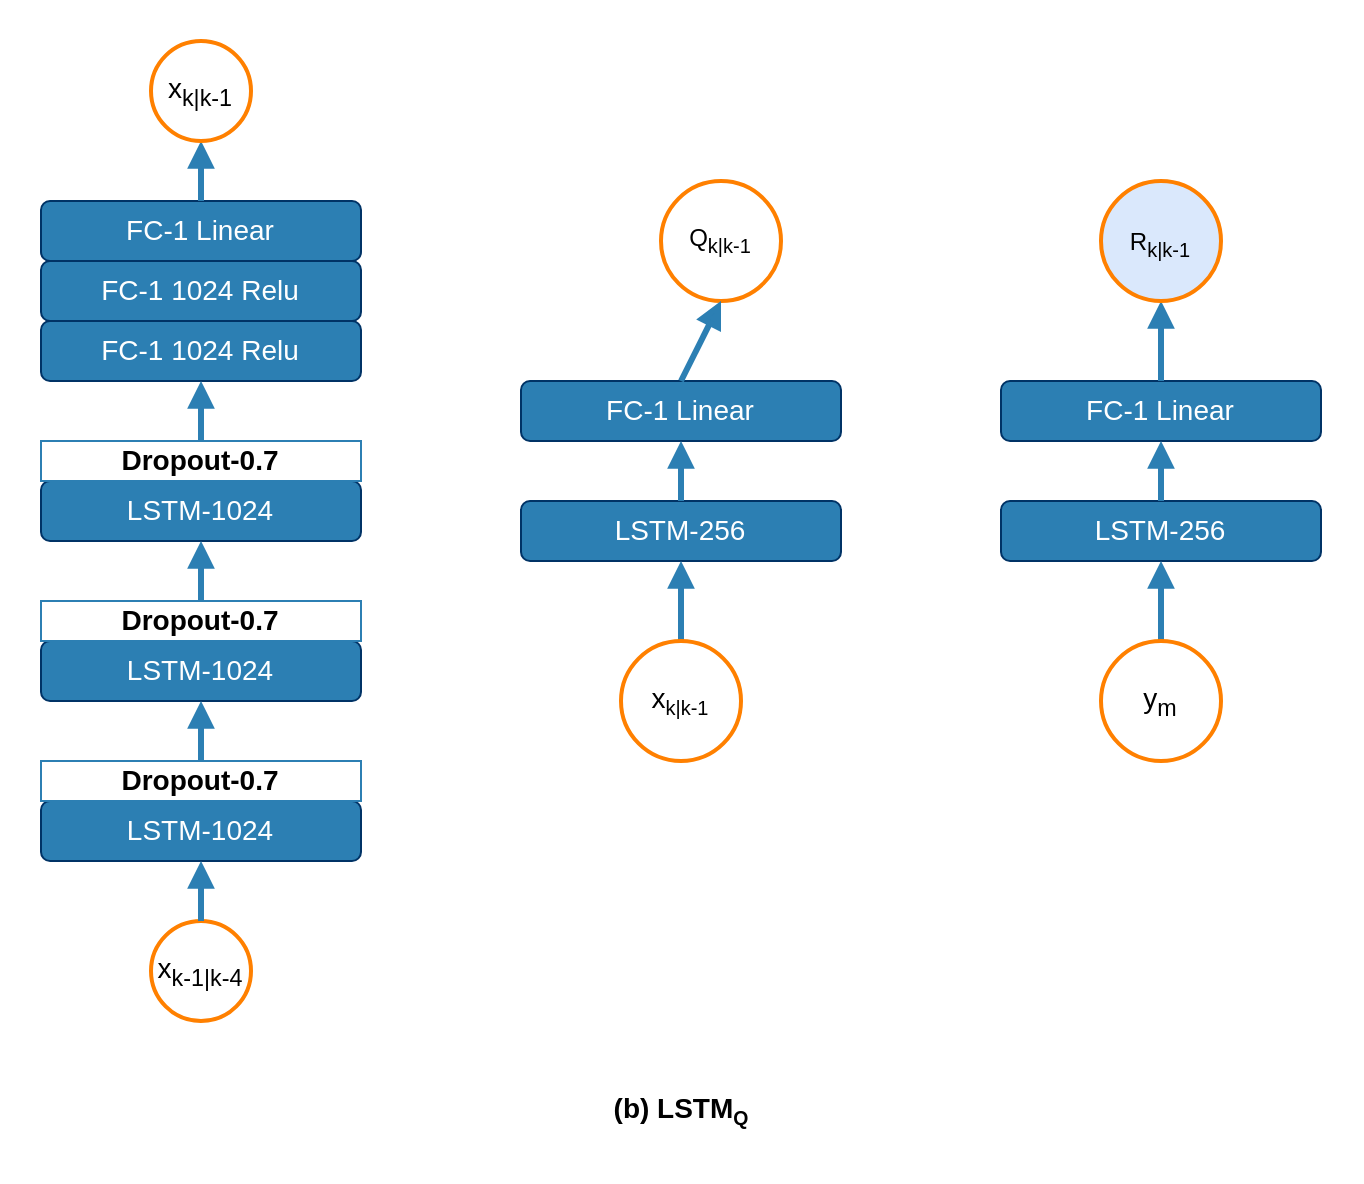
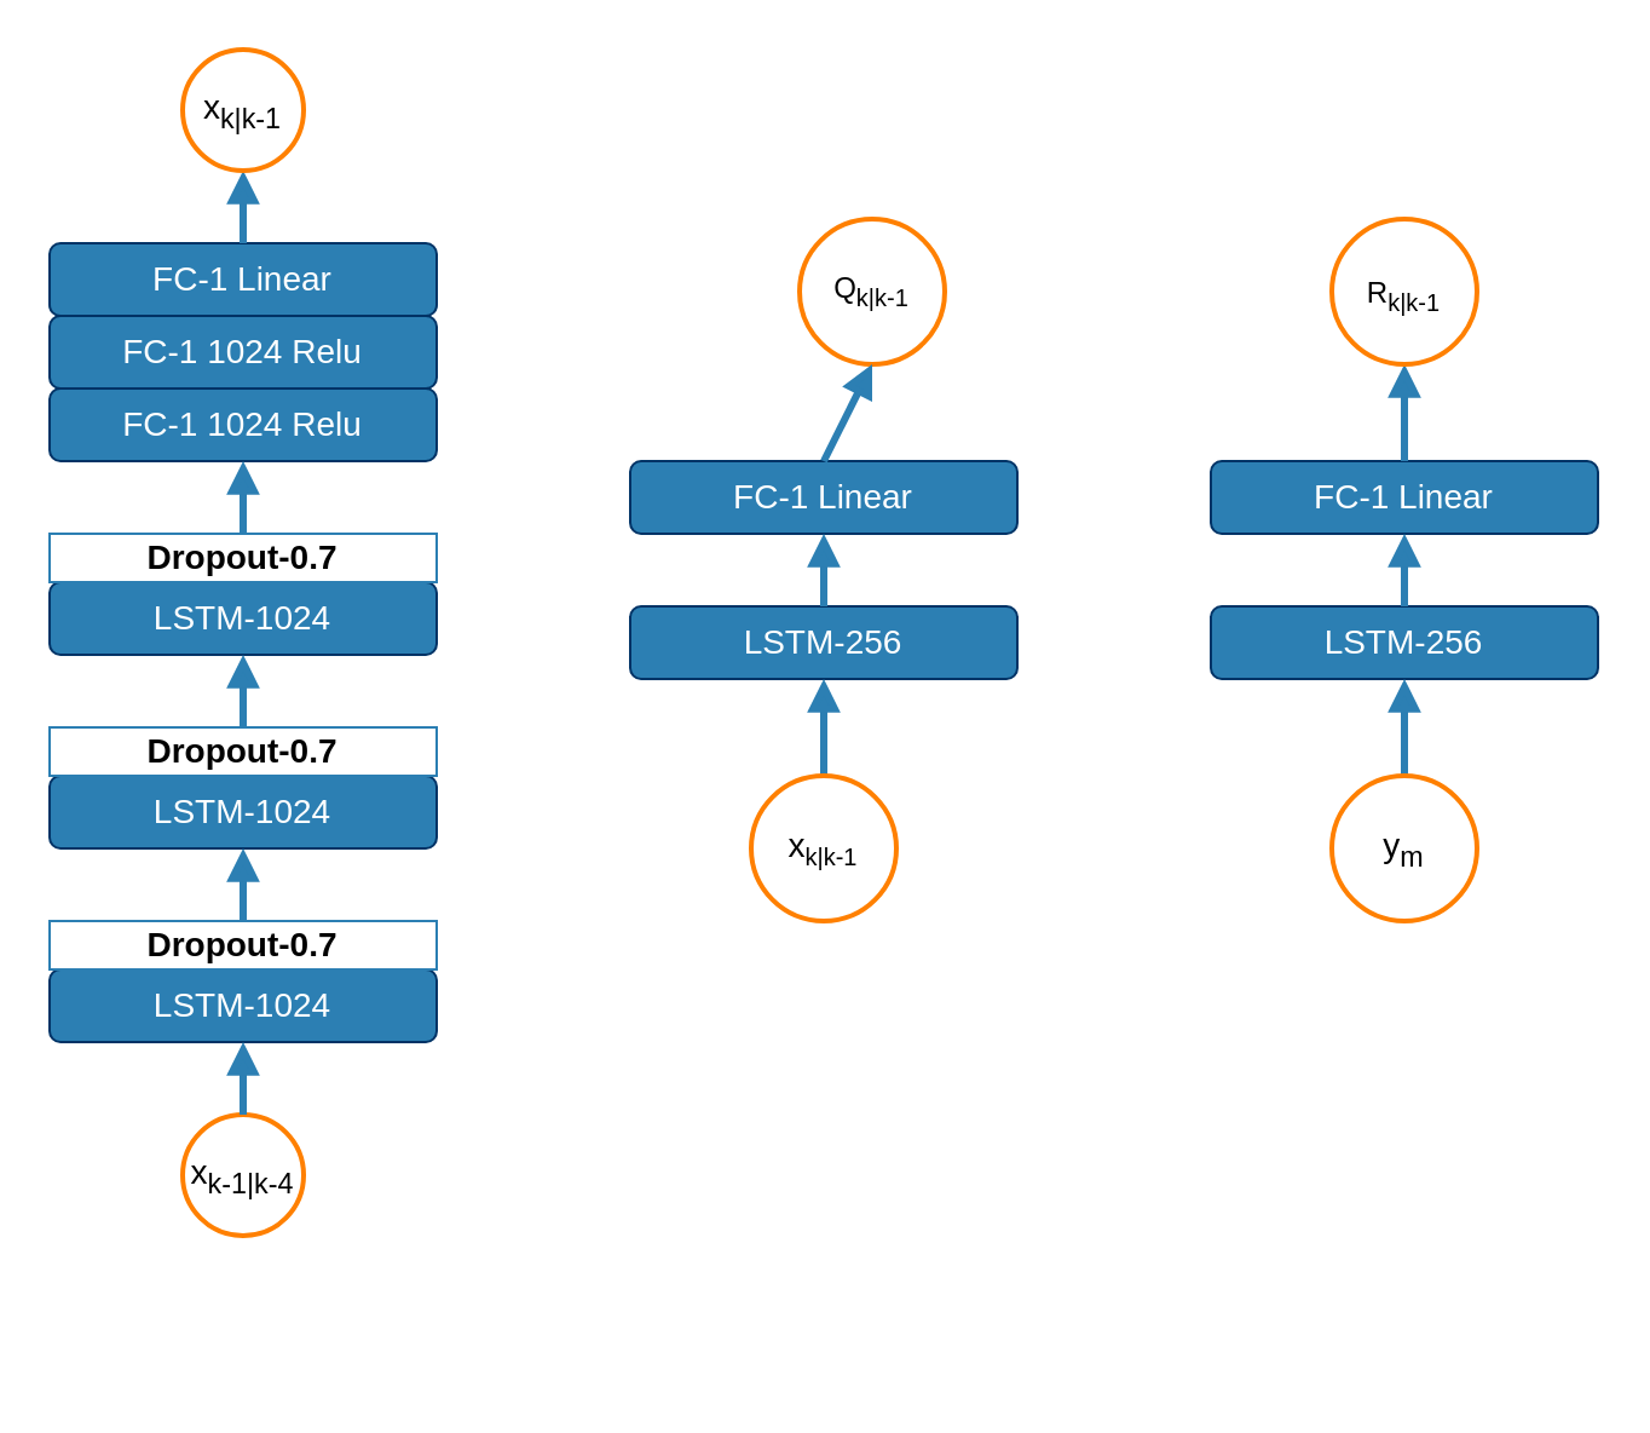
  <mxCell id="0" />
  <mxCell id="1" parent="0" />
  <mxCell id="2" value="&lt;font color=&quot;#ffffff&quot; style=&quot;font-size: 14px;&quot;&gt;FC-1 Linear&lt;/font&gt;" style="rounded=1;whiteSpace=wrap;html=1;fillColor=#2C7FB3;strokeColor=#003366;" parent="1" vertex="1"><mxGeometry x="260" y="190" width="160" height="30" as="geometry" /></mxCell>
  <mxCell id="3" value="&lt;font color=&quot;#ffffff&quot; style=&quot;font-size: 14px;&quot;&gt;FC-1 Linear&lt;/font&gt;" style="rounded=1;whiteSpace=wrap;html=1;fillColor=#2C7FB3;strokeColor=#003366;" parent="1" vertex="1"><mxGeometry x="500" y="190" width="160" height="30" as="geometry" /></mxCell>
  <mxCell id="4" value="&lt;font color=&quot;#ffffff&quot; style=&quot;font-size: 14px;&quot;&gt;FC-1 Linear&lt;/font&gt;" style="rounded=1;whiteSpace=wrap;html=1;fillColor=#2C7FB3;strokeColor=#003366;" parent="1" vertex="1"><mxGeometry x="20" y="100" width="160" height="30" as="geometry" /></mxCell>
  <mxCell id="5" value="&lt;font color=&quot;#ffffff&quot; style=&quot;font-size: 14px;&quot;&gt;LSTM-256&lt;/font&gt;" style="rounded=1;whiteSpace=wrap;html=1;fillColor=#2C7FB3;strokeColor=#003366;" parent="1" vertex="1"><mxGeometry x="260" y="250" width="160" height="30" as="geometry" /></mxCell>
  <mxCell id="6" value="&lt;font color=&quot;#ffffff&quot; style=&quot;font-size: 14px;&quot;&gt;LSTM-256&lt;/font&gt;" style="rounded=1;whiteSpace=wrap;html=1;fillColor=#2C7FB3;strokeColor=#003366;" parent="1" vertex="1"><mxGeometry x="500" y="250" width="160" height="30" as="geometry" /></mxCell>
  <mxCell id="7" value="Q&lt;sub&gt;k|k-1&lt;/sub&gt;" style="ellipse;whiteSpace=wrap;html=1;aspect=fixed;strokeWidth=2;strokeColor=#FF8000;" parent="1" vertex="1"><mxGeometry x="330" y="90" width="60" height="60" as="geometry" /></mxCell>
  <mxCell id="8" value="" style="endArrow=block;html=1;rounded=1;exitX=0.5;exitY=0;exitDx=0;exitDy=0;entryX=0.5;entryY=1;entryDx=0;entryDy=0;strokeWidth=3;curved=0;strokeColor=#2C7FB3;endSize=6;startSize=6;jumpStyle=none;endFill=1;" parent="1" target="5" edge="1"><mxGeometry width="50" height="50" relative="1" as="geometry"><mxPoint x="340" y="320" as="sourcePoint" /><mxPoint x="440" y="330" as="targetPoint" /></mxGeometry></mxCell>
  <mxCell id="9" value="" style="endArrow=block;html=1;rounded=1;exitX=0.5;exitY=0;exitDx=0;exitDy=0;entryX=0.5;entryY=1;entryDx=0;entryDy=0;strokeWidth=3;curved=0;strokeColor=#2C7FB3;endSize=6;startSize=6;jumpStyle=none;endFill=1;" parent="1" source="5" target="2" edge="1"><mxGeometry width="50" height="50" relative="1" as="geometry"><mxPoint x="190" y="240" as="sourcePoint" /><mxPoint x="190" y="200" as="targetPoint" /></mxGeometry></mxCell>
  <mxCell id="10" value="" style="endArrow=block;html=1;rounded=1;exitX=0.5;exitY=0;exitDx=0;exitDy=0;entryX=0.5;entryY=1;entryDx=0;entryDy=0;strokeWidth=3;curved=0;strokeColor=#2C7FB3;endSize=6;startSize=6;jumpStyle=none;endFill=1;" parent="1" source="2" target="7" edge="1"><mxGeometry width="50" height="50" relative="1" as="geometry"><mxPoint x="440" y="110" as="sourcePoint" /><mxPoint x="440" y="70" as="targetPoint" /></mxGeometry></mxCell>
  <mxCell id="11" value="" style="endArrow=block;html=1;rounded=1;exitX=0.5;exitY=0;exitDx=0;exitDy=0;entryX=0.5;entryY=1;entryDx=0;entryDy=0;strokeWidth=3;curved=0;strokeColor=#2C7FB3;endSize=6;startSize=6;jumpStyle=none;endFill=1;" parent="1" target="6" edge="1"><mxGeometry width="50" height="50" relative="1" as="geometry"><mxPoint x="580" y="320" as="sourcePoint" /><mxPoint x="740" y="280" as="targetPoint" /></mxGeometry></mxCell>
  <mxCell id="12" value="" style="endArrow=block;html=1;rounded=1;exitX=0.5;exitY=0;exitDx=0;exitDy=0;entryX=0.5;entryY=1;entryDx=0;entryDy=0;strokeWidth=3;curved=0;strokeColor=#2C7FB3;endSize=6;startSize=6;jumpStyle=none;endFill=1;" parent="1" source="6" target="3" edge="1"><mxGeometry width="50" height="50" relative="1" as="geometry"><mxPoint x="760" y="160" as="sourcePoint" /><mxPoint x="760" y="120" as="targetPoint" /></mxGeometry></mxCell>
  <mxCell id="13" value="" style="endArrow=block;html=1;rounded=1;exitX=0.5;exitY=0;exitDx=0;exitDy=0;entryX=0.5;entryY=1;entryDx=0;entryDy=0;strokeWidth=3;curved=0;strokeColor=#2C7FB3;endSize=6;startSize=6;jumpStyle=none;endFill=1;" parent="1" source="3" edge="1"><mxGeometry width="50" height="50" relative="1" as="geometry"><mxPoint x="730" y="90" as="sourcePoint" /><mxPoint x="580" y="150" as="targetPoint" /></mxGeometry></mxCell>
  <mxCell id="14" value="&lt;font color=&quot;#ffffff&quot; style=&quot;font-size: 14px;&quot;&gt;FC-1 1024 Relu&lt;/font&gt;" style="rounded=1;whiteSpace=wrap;html=1;fillColor=#2C7FB3;strokeColor=#003366;" parent="1" vertex="1"><mxGeometry x="20" y="130" width="160" height="30" as="geometry" /></mxCell>
  <mxCell id="15" value="&lt;font color=&quot;#ffffff&quot; style=&quot;font-size: 14px;&quot;&gt;FC-1 1024 Relu&lt;/font&gt;" style="rounded=1;whiteSpace=wrap;html=1;fillColor=#2C7FB3;strokeColor=#003366;" parent="1" vertex="1"><mxGeometry x="20" y="160" width="160" height="30" as="geometry" /></mxCell>
  <mxCell id="16" value="&lt;font color=&quot;#ffffff&quot; style=&quot;font-size: 14px;&quot;&gt;LSTM-1024&lt;/font&gt;" style="rounded=1;whiteSpace=wrap;html=1;fillColor=#2C7FB3;strokeColor=#003366;" parent="1" vertex="1"><mxGeometry x="20" y="240" width="160" height="30" as="geometry" /></mxCell>
  <mxCell id="17" value="&lt;font face=&quot;Helvetica&quot; style=&quot;font-size: 14px;&quot;&gt;&lt;b style=&quot;&quot;&gt;Dropout-0.7&lt;/b&gt;&lt;/font&gt;" style="rounded=0;whiteSpace=wrap;html=1;strokeColor=#2C7FB3;" parent="1" vertex="1"><mxGeometry x="20" y="220" width="160" height="20" as="geometry" /></mxCell>
  <mxCell id="18" value="&lt;font color=&quot;#ffffff&quot; style=&quot;font-size: 14px;&quot;&gt;LSTM-1024&lt;/font&gt;" style="rounded=1;whiteSpace=wrap;html=1;fillColor=#2C7FB3;strokeColor=#003366;" parent="1" vertex="1"><mxGeometry x="20" y="320" width="160" height="30" as="geometry" /></mxCell>
  <mxCell id="19" value="&lt;font face=&quot;Helvetica&quot; style=&quot;font-size: 14px;&quot;&gt;&lt;b style=&quot;&quot;&gt;Dropout-0.7&lt;/b&gt;&lt;/font&gt;" style="rounded=0;whiteSpace=wrap;html=1;strokeColor=#2C7FB3;" parent="1" vertex="1"><mxGeometry x="20" y="300" width="160" height="20" as="geometry" /></mxCell>
  <mxCell id="20" value="&lt;font color=&quot;#ffffff&quot; style=&quot;font-size: 14px;&quot;&gt;LSTM-1024&lt;/font&gt;" style="rounded=1;whiteSpace=wrap;html=1;fillColor=#2C7FB3;strokeColor=#003366;" parent="1" vertex="1"><mxGeometry x="20" y="400" width="160" height="30" as="geometry" /></mxCell>
  <mxCell id="21" value="&lt;font face=&quot;Helvetica&quot; style=&quot;font-size: 14px;&quot;&gt;&lt;b style=&quot;&quot;&gt;Dropout-0.7&lt;/b&gt;&lt;/font&gt;" style="rounded=0;whiteSpace=wrap;html=1;strokeColor=#2C7FB3;" parent="1" vertex="1"><mxGeometry x="20" y="380" width="160" height="20" as="geometry" /></mxCell>
  <mxCell id="22" value="&lt;font style=&quot;font-size: 14px;&quot;&gt;x&lt;sub&gt;k-1|k-4&lt;/sub&gt;&lt;/font&gt;" style="ellipse;whiteSpace=wrap;html=1;aspect=fixed;strokeWidth=2;strokeColor=#FF8000;" parent="1" vertex="1"><mxGeometry x="75" y="460" width="50" height="50" as="geometry" /></mxCell>
  <mxCell id="23" value="" style="endArrow=block;html=1;rounded=1;exitX=0.5;exitY=0;exitDx=0;exitDy=0;entryX=0.5;entryY=1;entryDx=0;entryDy=0;strokeWidth=3;curved=0;strokeColor=#2C7FB3;endSize=6;startSize=6;jumpStyle=none;endFill=1;" parent="1" source="22" target="20" edge="1"><mxGeometry width="50" height="50" relative="1" as="geometry"><mxPoint x="310" y="370" as="sourcePoint" /><mxPoint x="310" y="330" as="targetPoint" /></mxGeometry></mxCell>
  <mxCell id="24" value="" style="endArrow=block;html=1;rounded=1;exitX=0.5;exitY=0;exitDx=0;exitDy=0;entryX=0.5;entryY=1;entryDx=0;entryDy=0;strokeWidth=3;curved=0;strokeColor=#2C7FB3;endSize=6;startSize=6;jumpStyle=none;endFill=1;" parent="1" source="21" target="18" edge="1"><mxGeometry width="50" height="50" relative="1" as="geometry"><mxPoint x="210" y="360" as="sourcePoint" /><mxPoint x="210" y="320" as="targetPoint" /></mxGeometry></mxCell>
  <mxCell id="25" value="" style="endArrow=block;html=1;rounded=1;exitX=0.5;exitY=0;exitDx=0;exitDy=0;entryX=0.5;entryY=1;entryDx=0;entryDy=0;strokeWidth=3;curved=0;strokeColor=#2C7FB3;endSize=6;startSize=6;jumpStyle=none;endFill=1;" parent="1" source="19" target="16" edge="1"><mxGeometry width="50" height="50" relative="1" as="geometry"><mxPoint x="240" y="280" as="sourcePoint" /><mxPoint x="240" y="240" as="targetPoint" /></mxGeometry></mxCell>
  <mxCell id="26" value="" style="endArrow=block;html=1;rounded=1;exitX=0.5;exitY=0;exitDx=0;exitDy=0;entryX=0.5;entryY=1;entryDx=0;entryDy=0;strokeWidth=3;curved=0;strokeColor=#2C7FB3;endSize=6;startSize=6;jumpStyle=none;endFill=1;" parent="1" source="17" target="15" edge="1"><mxGeometry width="50" height="50" relative="1" as="geometry"><mxPoint x="210" y="200" as="sourcePoint" /><mxPoint x="210" y="160" as="targetPoint" /></mxGeometry></mxCell>
  <mxCell id="27" value="" style="endArrow=block;html=1;rounded=1;exitX=0.5;exitY=0;exitDx=0;exitDy=0;entryX=0.5;entryY=1;entryDx=0;entryDy=0;strokeWidth=3;curved=0;strokeColor=#2C7FB3;endSize=6;startSize=6;jumpStyle=none;endFill=1;" parent="1" source="4" edge="1"><mxGeometry width="50" height="50" relative="1" as="geometry"><mxPoint x="190" y="50" as="sourcePoint" /><mxPoint x="100" y="70" as="targetPoint" /></mxGeometry></mxCell>
- <mxCell id="28" value="&lt;font style=&quot;&quot;&gt;&lt;b style=&quot;&quot;&gt;&lt;span style=&quot;font-size: 14px;&quot;&gt;(b) LSTM&lt;/span&gt;&lt;span style=&quot;font-size: 11.667px;&quot;&gt;&lt;sub&gt;Q&lt;/sub&gt;&lt;/span&gt;&lt;/b&gt;&lt;/font&gt;" style="text;html=1;align=center;verticalAlign=middle;whiteSpace=wrap;rounded=0;" parent="1" vertex="1"><mxGeometry x="292.5" y="540" width="95" height="30" as="geometry" /></mxCell>
  <mxCell id="29" value="&lt;font style=&quot;font-size: 14px;&quot;&gt;x&lt;sub&gt;k|k-1&lt;/sub&gt;&lt;/font&gt;" style="ellipse;whiteSpace=wrap;html=1;aspect=fixed;strokeWidth=2;strokeColor=#FF8000;" parent="1" vertex="1"><mxGeometry x="75" y="20" width="50" height="50" as="geometry" /></mxCell>
  <mxCell id="30" value="&lt;span style=&quot;font-size: 14px;&quot;&gt;x&lt;/span&gt;&lt;sub&gt;k|k-1&lt;/sub&gt;" style="ellipse;whiteSpace=wrap;html=1;aspect=fixed;strokeWidth=2;strokeColor=#FF8000;" parent="1" vertex="1"><mxGeometry x="310" y="320" width="60" height="60" as="geometry" /></mxCell>
  <mxCell id="31" value="&lt;span style=&quot;font-size: 14px;&quot;&gt;y&lt;sub&gt;m&lt;/sub&gt;&lt;/span&gt;" style="ellipse;whiteSpace=wrap;html=1;aspect=fixed;strokeWidth=2;strokeColor=#FF8000;" parent="1" vertex="1"><mxGeometry x="550" y="320" width="60" height="60" as="geometry" /></mxCell>
- <mxCell id="32" value="&lt;sub&gt;&lt;span style=&quot;font-size: 12px;&quot;&gt;R&lt;sub&gt;k|k-1&lt;/sub&gt;&lt;/span&gt;&lt;/sub&gt;" style="ellipse;whiteSpace=wrap;html=1;aspect=fixed;strokeWidth=2;strokeColor=#FF8000;fillColor=#dae8fc;" parent="1" vertex="1"><mxGeometry x="550" y="90" width="60" height="60" as="geometry" /></mxCell>
+ <mxCell id="32" value="&lt;sub&gt;&lt;span style=&quot;font-size: 12px;&quot;&gt;R&lt;sub&gt;k|k-1&lt;/sub&gt;&lt;/span&gt;&lt;/sub&gt;" style="ellipse;whiteSpace=wrap;html=1;aspect=fixed;strokeWidth=2;strokeColor=#FF8000;" parent="1" vertex="1"><mxGeometry x="550" y="90" width="60" height="60" as="geometry" /></mxCell>
